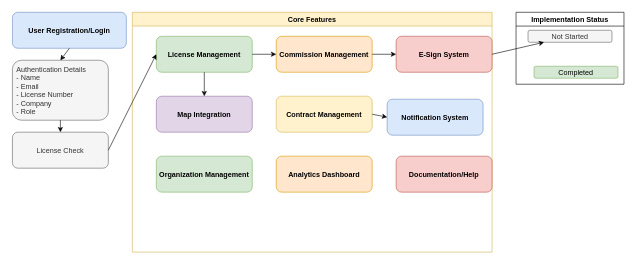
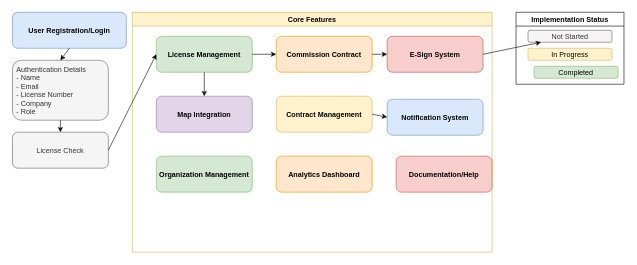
  <mxCell id="0" />
  <mxCell id="1" parent="0" />
  <mxCell id="2" value="User Registration/Login" style="rounded=1;fillColor=#dae8fc;strokeColor=#6c8ebf;fontStyle=1" vertex="1" parent="1"><mxGeometry x="20" y="20" width="190" height="60" as="geometry" /></mxCell>
  <mxCell id="3" value="Authentication Details&#10;- Name&#10;- Email&#10;- License Number&#10;- Company&#10;- Role" style="align=left;spacingLeft=5;rounded=1;fillColor=#f5f5f5;strokeColor=#666666;fontColor=#333333" vertex="1" parent="1"><mxGeometry x="20" y="100" width="160" height="100" as="geometry" /></mxCell>
  <mxCell id="4" value="License Check" style="rounded=1;fillColor=#f5f5f5;strokeColor=#666666;fontColor=#333333" vertex="1" parent="1"><mxGeometry x="20" y="220" width="160" height="60" as="geometry" /></mxCell>
  <mxCell id="5" value="Core Features" style="swimlane;fontStyle=1;fillColor=#fff2cc;strokeColor=#d6b656" vertex="1" parent="1"><mxGeometry x="220" y="20" width="600" height="400" as="geometry" /></mxCell>
  <mxCell id="6" value="License Management" style="rounded=1;fillColor=#d5e8d4;strokeColor=#82b366;fontStyle=1" vertex="1" parent="5"><mxGeometry x="40" y="40" width="160" height="60" as="geometry" /></mxCell>
- <mxCell id="7" value="Commission Management" style="rounded=1;fillColor=#ffe6cc;strokeColor=#d79b00;fontStyle=1" vertex="1" parent="5"><mxGeometry x="240" y="40" width="160" height="60" as="geometry" /></mxCell>
- <mxCell id="8" value="E-Sign System" style="rounded=1;fillColor=#f8cecc;strokeColor=#b85450;fontStyle=1" vertex="1" parent="5"><mxGeometry x="440" y="40" width="160" height="60" as="geometry" /></mxCell>
+ <mxCell id="7" value="Commission Contract" style="rounded=1;fillColor=#ffe6cc;strokeColor=#d79b00;fontStyle=1" vertex="1" parent="5"><mxGeometry x="240" y="40" width="160" height="60" as="geometry" /></mxCell>
+ <mxCell id="8" value="E-Sign System" style="rounded=1;fillColor=#f8cecc;strokeColor=#b85450;fontStyle=1" vertex="1" parent="5"><mxGeometry x="425" y="40" width="160" height="60" as="geometry" /></mxCell>
  <mxCell id="9" value="Map Integration" style="rounded=1;fillColor=#e1d5e7;strokeColor=#9673a6;fontStyle=1" vertex="1" parent="5"><mxGeometry x="40" y="140" width="160" height="60" as="geometry" /></mxCell>
  <mxCell id="10" value="Contract Management" style="rounded=1;fillColor=#fff2cc;strokeColor=#d6b656;fontStyle=1" vertex="1" parent="5"><mxGeometry x="240" y="140" width="160" height="60" as="geometry" /></mxCell>
  <mxCell id="11" value="Notification System" style="rounded=1;fillColor=#dae8fc;strokeColor=#6c8ebf;fontStyle=1" vertex="1" parent="5"><mxGeometry x="425" y="145" width="160" height="60" as="geometry" /></mxCell>
  <mxCell id="12" value="Organization Management" style="rounded=1;fillColor=#d5e8d4;strokeColor=#82b366;fontStyle=1" vertex="1" parent="5"><mxGeometry x="40" y="240" width="160" height="60" as="geometry" /></mxCell>
  <mxCell id="13" value="Analytics Dashboard" style="rounded=1;fillColor=#ffe6cc;strokeColor=#d79b00;fontStyle=1" vertex="1" parent="5"><mxGeometry x="240" y="240" width="160" height="60" as="geometry" /></mxCell>
  <mxCell id="14" value="Documentation/Help" style="rounded=1;fillColor=#f8cecc;strokeColor=#b85450;fontStyle=1" vertex="1" parent="5"><mxGeometry x="440" y="240" width="160" height="60" as="geometry" /></mxCell>
  <mxCell id="15" value="Implementation Status" style="swimlane;fontStyle=1" vertex="1" parent="1"><mxGeometry x="860" y="20" width="180" height="120" as="geometry" /></mxCell>
  <mxCell id="16" value="Not Started" style="rounded=1;fillColor=#f5f5f5;strokeColor=#666666;fontColor=#333333" vertex="1" parent="15"><mxGeometry x="20" y="30" width="140" height="20" as="geometry" /></mxCell>
+ <mxCell id="17" value="In Progress" style="rounded=1;fillColor=#fff2cc;strokeColor=#d6b656" vertex="1" parent="15"><mxGeometry x="20" y="60" width="140" height="20" as="geometry" /></mxCell>
  <mxCell id="18" value="Completed" style="rounded=1;fillColor=#d5e8d4;strokeColor=#82b366" vertex="1" parent="15"><mxGeometry x="30" y="90" width="140" height="20" as="geometry" /></mxCell>
  <mxCell id="19" value="" style="endArrow=classic;html=1;exitX=0.5;exitY=1;entryX=0.5;entryY=0" edge="1" parent="1" source="2" target="3"><mxGeometry width="50" height="50" relative="1" as="geometry" /></mxCell>
  <mxCell id="20" value="" style="endArrow=classic;html=1;exitX=0.5;exitY=1;entryX=0.5;entryY=0" edge="1" parent="1" source="3" target="4"><mxGeometry width="50" height="50" relative="1" as="geometry" /></mxCell>
  <mxCell id="21" value="" style="endArrow=classic;html=1;exitX=1;exitY=0.5;entryX=0;entryY=0.5" edge="1" parent="1" source="4" target="6"><mxGeometry width="50" height="50" relative="1" as="geometry" /></mxCell>
  <mxCell id="22" value="" style="endArrow=classic;html=1;exitX=1;exitY=0.5;entryX=0;entryY=0.5" edge="1" parent="1" source="6" target="7"><mxGeometry width="50" height="50" relative="1" as="geometry" /></mxCell>
  <mxCell id="23" value="" style="endArrow=classic;html=1;exitX=1;exitY=0.5;entryX=0;entryY=0.5" edge="1" parent="1" source="7" target="8"><mxGeometry width="50" height="50" relative="1" as="geometry" /></mxCell>
  <mxCell id="24" value="" style="endArrow=classic;html=1;exitX=0.5;exitY=1;entryX=0.5;entryY=0" edge="1" parent="1" source="6" target="9"><mxGeometry width="50" height="50" relative="1" as="geometry" /></mxCell>
  <mxCell id="25" value="" style="endArrow=classic;html=1;exitX=1;exitY=0.5;" edge="1" parent="1" source="8" target="16"><mxGeometry width="50" height="50" relative="1" as="geometry" /></mxCell>
  <mxCell id="26" value="" style="endArrow=classic;html=1;exitX=1;exitY=0.5;entryX=0;entryY=0.5" edge="1" parent="1" source="10" target="11"><mxGeometry width="50" height="50" relative="1" as="geometry" /></mxCell>
